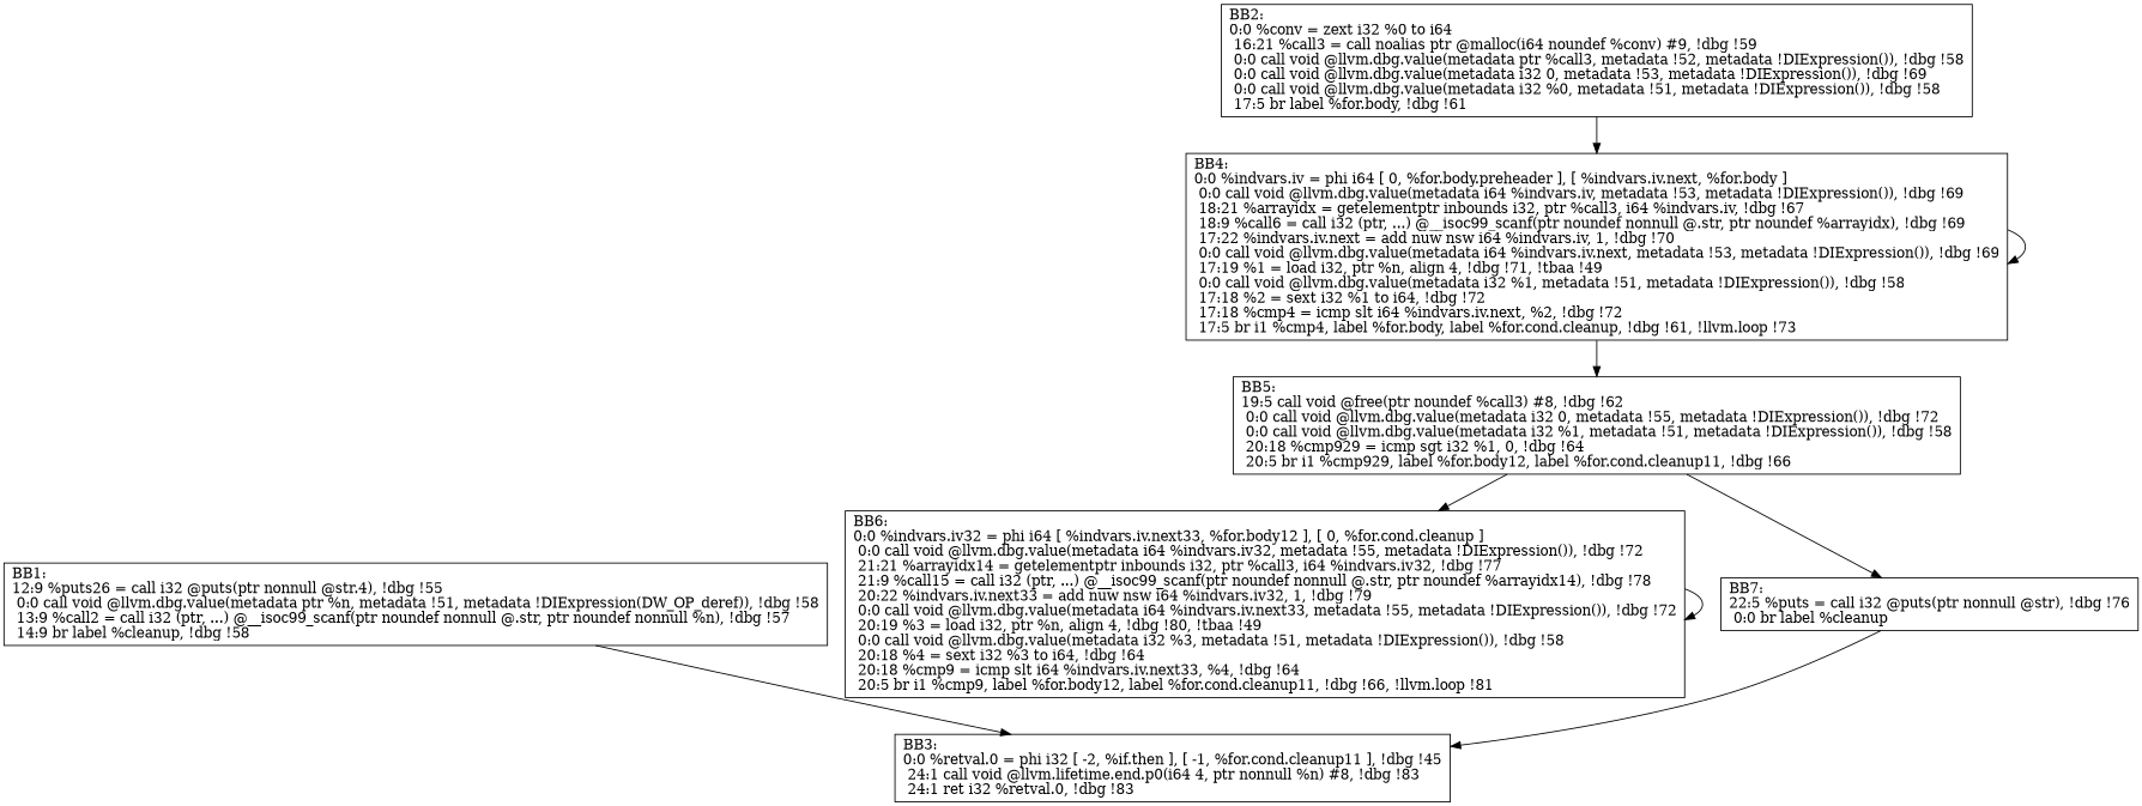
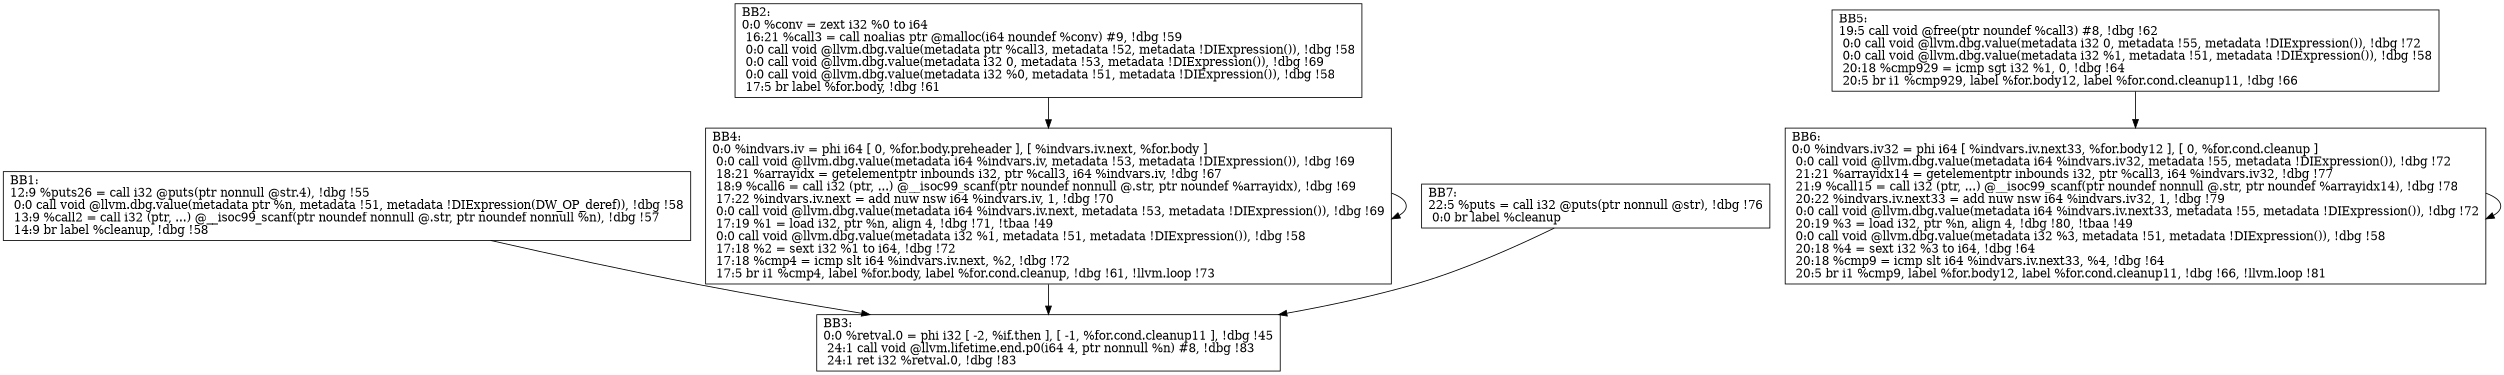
  digraph {
    node [shape=record]
    n1 [label="{BB1:\l12:9   %puts26 = call i32 @puts(ptr nonnull @str.4), !dbg !55\l 0:0   call void @llvm.dbg.value(metadata ptr %n, metadata !51, metadata !DIExpression(DW_OP_deref)), !dbg !58\l 13:9   %call2 = call i32 (ptr, ...) @__isoc99_scanf(ptr noundef nonnull @.str, ptr noundef nonnull %n), !dbg !57\l 14:9   br label %cleanup, !dbg !58\l }"]
    n2 [label="{BB3:\l0:0   %retval.0 = phi i32 [ -2, %if.then ], [ -1, %for.cond.cleanup11 ], !dbg !45\l 24:1   call void @llvm.lifetime.end.p0(i64 4, ptr nonnull %n) #8, !dbg !83\l 24:1   ret i32 %retval.0, !dbg !83\l }"]
    n3 [label="{BB2:\l0:0   %conv = zext i32 %0 to i64\l 16:21   %call3 = call noalias ptr @malloc(i64 noundef %conv) #9, !dbg !59\l 0:0   call void @llvm.dbg.value(metadata ptr %call3, metadata !52, metadata !DIExpression()), !dbg !58\l 0:0   call void @llvm.dbg.value(metadata i32 0, metadata !53, metadata !DIExpression()), !dbg !69\l 0:0   call void @llvm.dbg.value(metadata i32 %0, metadata !51, metadata !DIExpression()), !dbg !58\l 17:5   br label %for.body, !dbg !61\l }"]
    n4 [label="{BB4:\l0:0   %indvars.iv = phi i64 [ 0, %for.body.preheader ], [ %indvars.iv.next, %for.body ]\l 0:0   call void @llvm.dbg.value(metadata i64 %indvars.iv, metadata !53, metadata !DIExpression()), !dbg !69\l 18:21   %arrayidx = getelementptr inbounds i32, ptr %call3, i64 %indvars.iv, !dbg !67\l 18:9   %call6 = call i32 (ptr, ...) @__isoc99_scanf(ptr noundef nonnull @.str, ptr noundef %arrayidx), !dbg !69\l 17:22   %indvars.iv.next = add nuw nsw i64 %indvars.iv, 1, !dbg !70\l 0:0   call void @llvm.dbg.value(metadata i64 %indvars.iv.next, metadata !53, metadata !DIExpression()), !dbg !69\l 17:19   %1 = load i32, ptr %n, align 4, !dbg !71, !tbaa !49\l 0:0   call void @llvm.dbg.value(metadata i32 %1, metadata !51, metadata !DIExpression()), !dbg !58\l 17:18   %2 = sext i32 %1 to i64, !dbg !72\l 17:18   %cmp4 = icmp slt i64 %indvars.iv.next, %2, !dbg !72\l 17:5   br i1 %cmp4, label %for.body, label %for.cond.cleanup, !dbg !61, !llvm.loop !73\l }"]
    n5 [label="{BB5:\l19:5   call void @free(ptr noundef %call3) #8, !dbg !62\l 0:0   call void @llvm.dbg.value(metadata i32 0, metadata !55, metadata !DIExpression()), !dbg !72\l 0:0   call void @llvm.dbg.value(metadata i32 %1, metadata !51, metadata !DIExpression()), !dbg !58\l 20:18   %cmp929 = icmp sgt i32 %1, 0, !dbg !64\l 20:5   br i1 %cmp929, label %for.body12, label %for.cond.cleanup11, !dbg !66\l }"]
    n6 [label="{BB6:\l0:0   %indvars.iv32 = phi i64 [ %indvars.iv.next33, %for.body12 ], [ 0, %for.cond.cleanup ]\l 0:0   call void @llvm.dbg.value(metadata i64 %indvars.iv32, metadata !55, metadata !DIExpression()), !dbg !72\l 21:21   %arrayidx14 = getelementptr inbounds i32, ptr %call3, i64 %indvars.iv32, !dbg !77\l 21:9   %call15 = call i32 (ptr, ...) @__isoc99_scanf(ptr noundef nonnull @.str, ptr noundef %arrayidx14), !dbg !78\l 20:22   %indvars.iv.next33 = add nuw nsw i64 %indvars.iv32, 1, !dbg !79\l 0:0   call void @llvm.dbg.value(metadata i64 %indvars.iv.next33, metadata !55, metadata !DIExpression()), !dbg !72\l 20:19   %3 = load i32, ptr %n, align 4, !dbg !80, !tbaa !49\l 0:0   call void @llvm.dbg.value(metadata i32 %3, metadata !51, metadata !DIExpression()), !dbg !58\l 20:18   %4 = sext i32 %3 to i64, !dbg !64\l 20:18   %cmp9 = icmp slt i64 %indvars.iv.next33, %4, !dbg !64\l 20:5   br i1 %cmp9, label %for.body12, label %for.cond.cleanup11, !dbg !66, !llvm.loop !81\l }"]
    n7 [label="{BB7:\l22:5   %puts = call i32 @puts(ptr nonnull @str), !dbg !76\l 0:0   br label %cleanup\l }"]
    n1 -> n2
    n3 -> n4
    n4 -> n4
-   n4 -> n5
+   n4 -> n2
    n5 -> n6
-   n5 -> n7
    n6 -> n6
    n7 -> n2
  }
